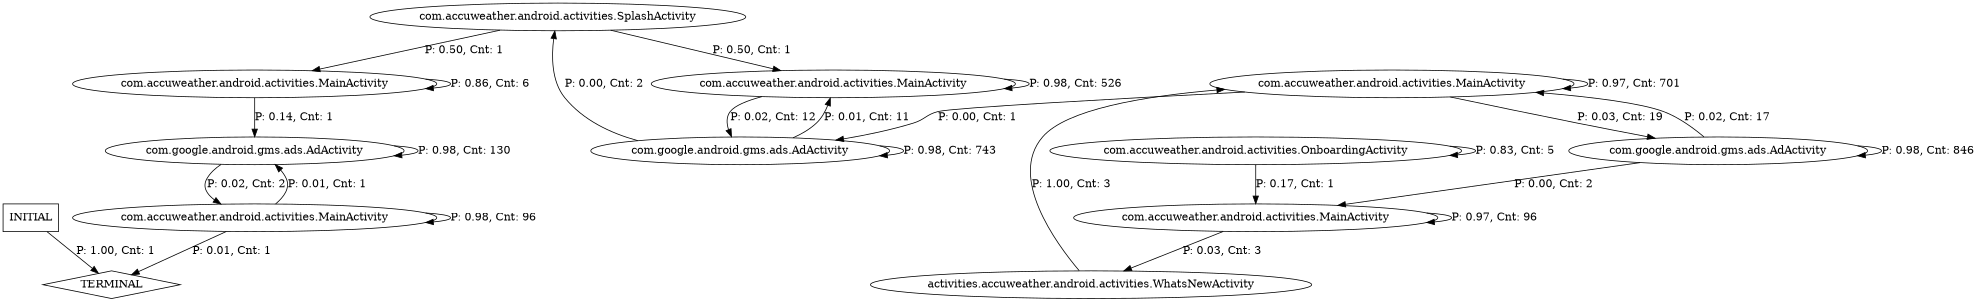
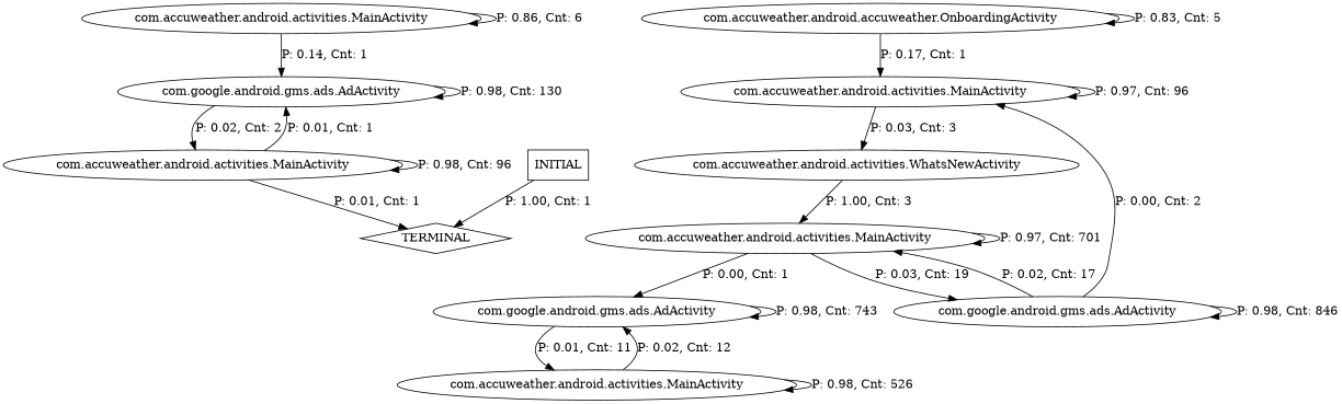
  digraph {
    n1 [label="com.accuweather.android.activities.MainActivity"]
    n2 [label="com.google.android.gms.ads.AdActivity"]
    n3 [label="com.accuweather.android.activities.MainActivity"]
    n4 [label="com.accuweather.android.activities.MainActivity"]
-   n5 [label="activities.accuweather.android.activities.WhatsNewActivity"]
+   n5 [label="com.accuweather.android.activities.WhatsNewActivity"]
    n6 [label="com.accuweather.android.activities.MainActivity"]
    n7 [label="com.accuweather.android.activities.MainActivity"]
    n8 [label="com.google.android.gms.ads.AdActivity"]
-   n9 [label="com.accuweather.android.activities.SplashActivity"]
    n10 [label=TERMINAL shape=diamond]
    n11 [label="com.google.android.gms.ads.AdActivity"]
-   n12 [label="com.accuweather.android.activities.OnboardingActivity"]
+   n12 [label="com.accuweather.android.accuweather.OnboardingActivity"]
    n13 [label=INITIAL shape=box]
    n1 -> n1 [label="P: 0.86, Cnt: 6"]
    n1 -> n2 [label="P: 0.14, Cnt: 1"]
    n2 -> n2 [label="P: 0.98, Cnt: 130"]
    n2 -> n3 [label="P: 0.02, Cnt: 2"]
    n3 -> n2 [label="P: 0.01, Cnt: 1"]
    n3 -> n3 [label="P: 0.98, Cnt: 96"]
    n3 -> n10 [label="P: 0.01, Cnt: 1"]
    n4 -> n4 [label="P: 0.97, Cnt: 96"]
    n4 -> n5 [label="P: 0.03, Cnt: 3"]
    n5 -> n6 [label="P: 1.00, Cnt: 3"]
    n6 -> n6 [label="P: 0.97, Cnt: 701"]
    n6 -> n8 [label="P: 0.00, Cnt: 1"]
    n6 -> n11 [label="P: 0.03, Cnt: 19"]
    n7 -> n7 [label="P: 0.98, Cnt: 526"]
    n7 -> n8 [label="P: 0.02, Cnt: 12"]
    n8 -> n7 [label="P: 0.01, Cnt: 11"]
    n8 -> n8 [label="P: 0.98, Cnt: 743"]
-   n8 -> n9 [label="P: 0.00, Cnt: 2"]
-   n9 -> n1 [label="P: 0.50, Cnt: 1"]
-   n9 -> n7 [label="P: 0.50, Cnt: 1"]
    n11 -> n4 [label="P: 0.00, Cnt: 2"]
    n11 -> n6 [label="P: 0.02, Cnt: 17"]
    n11 -> n11 [label="P: 0.98, Cnt: 846"]
    n12 -> n4 [label="P: 0.17, Cnt: 1"]
    n12 -> n12 [label="P: 0.83, Cnt: 5"]
    n13 -> n10 [label="P: 1.00, Cnt: 1"]
  }
